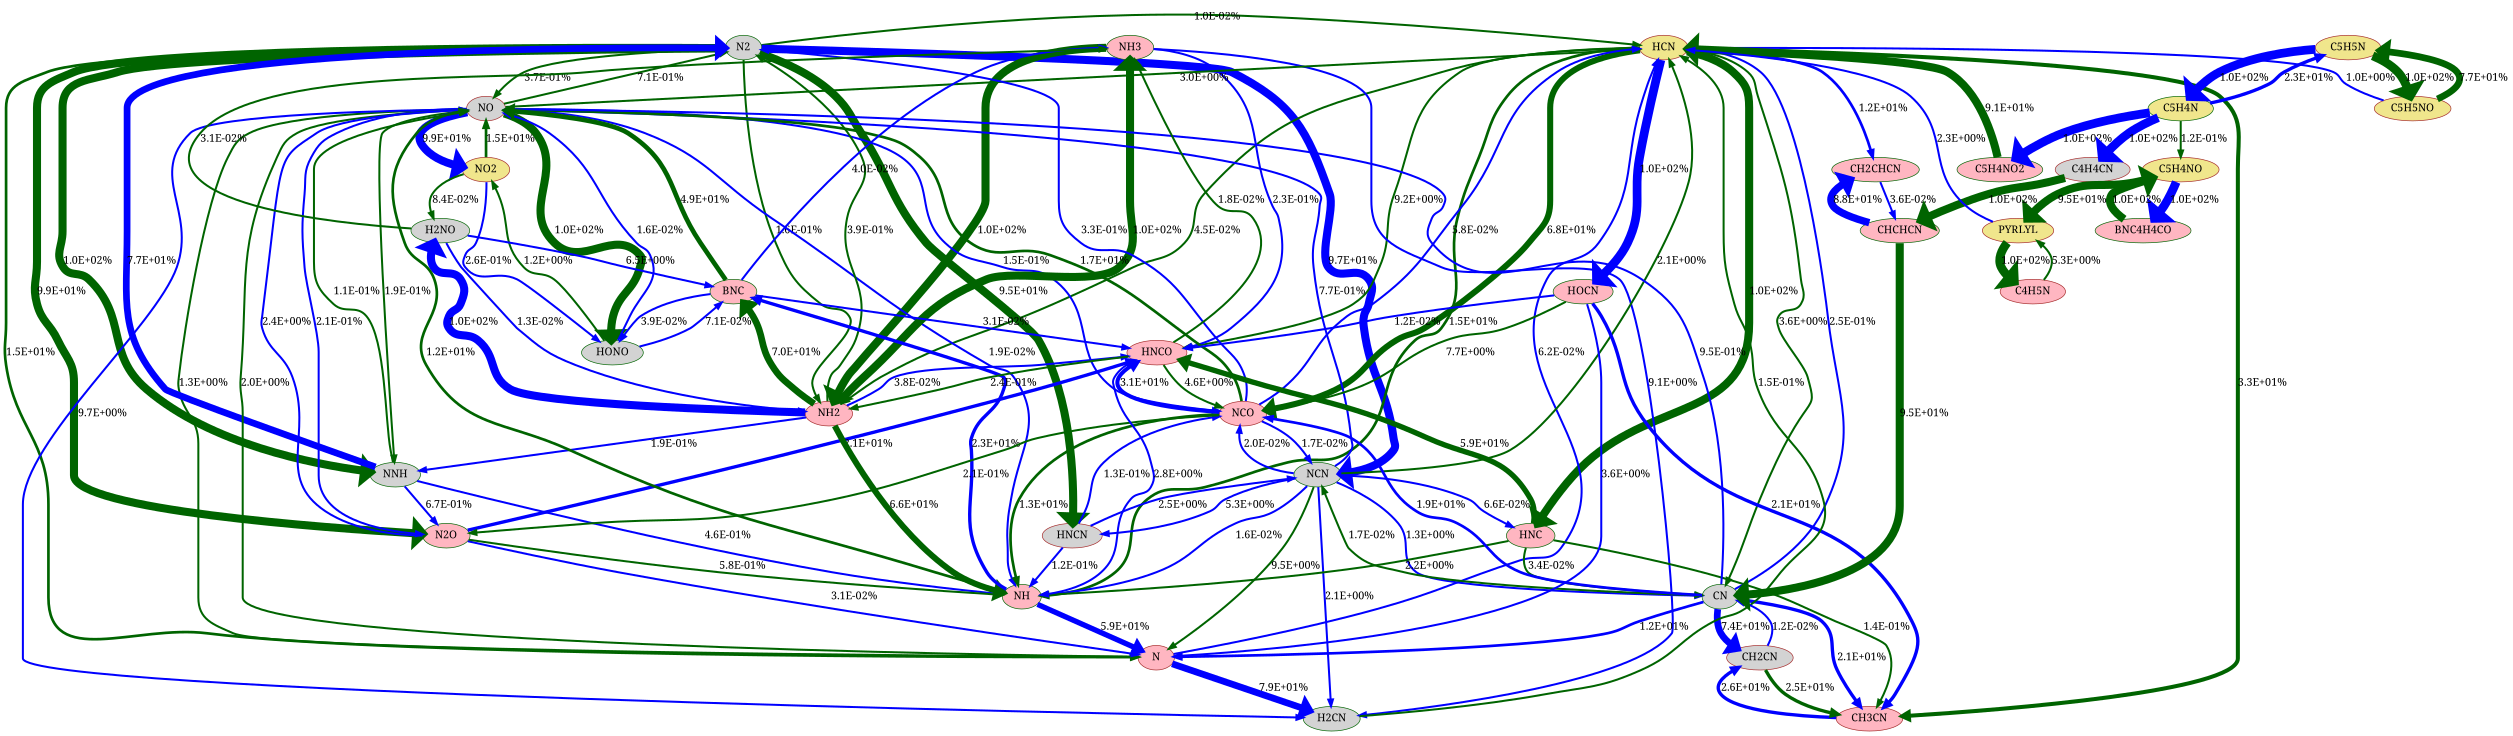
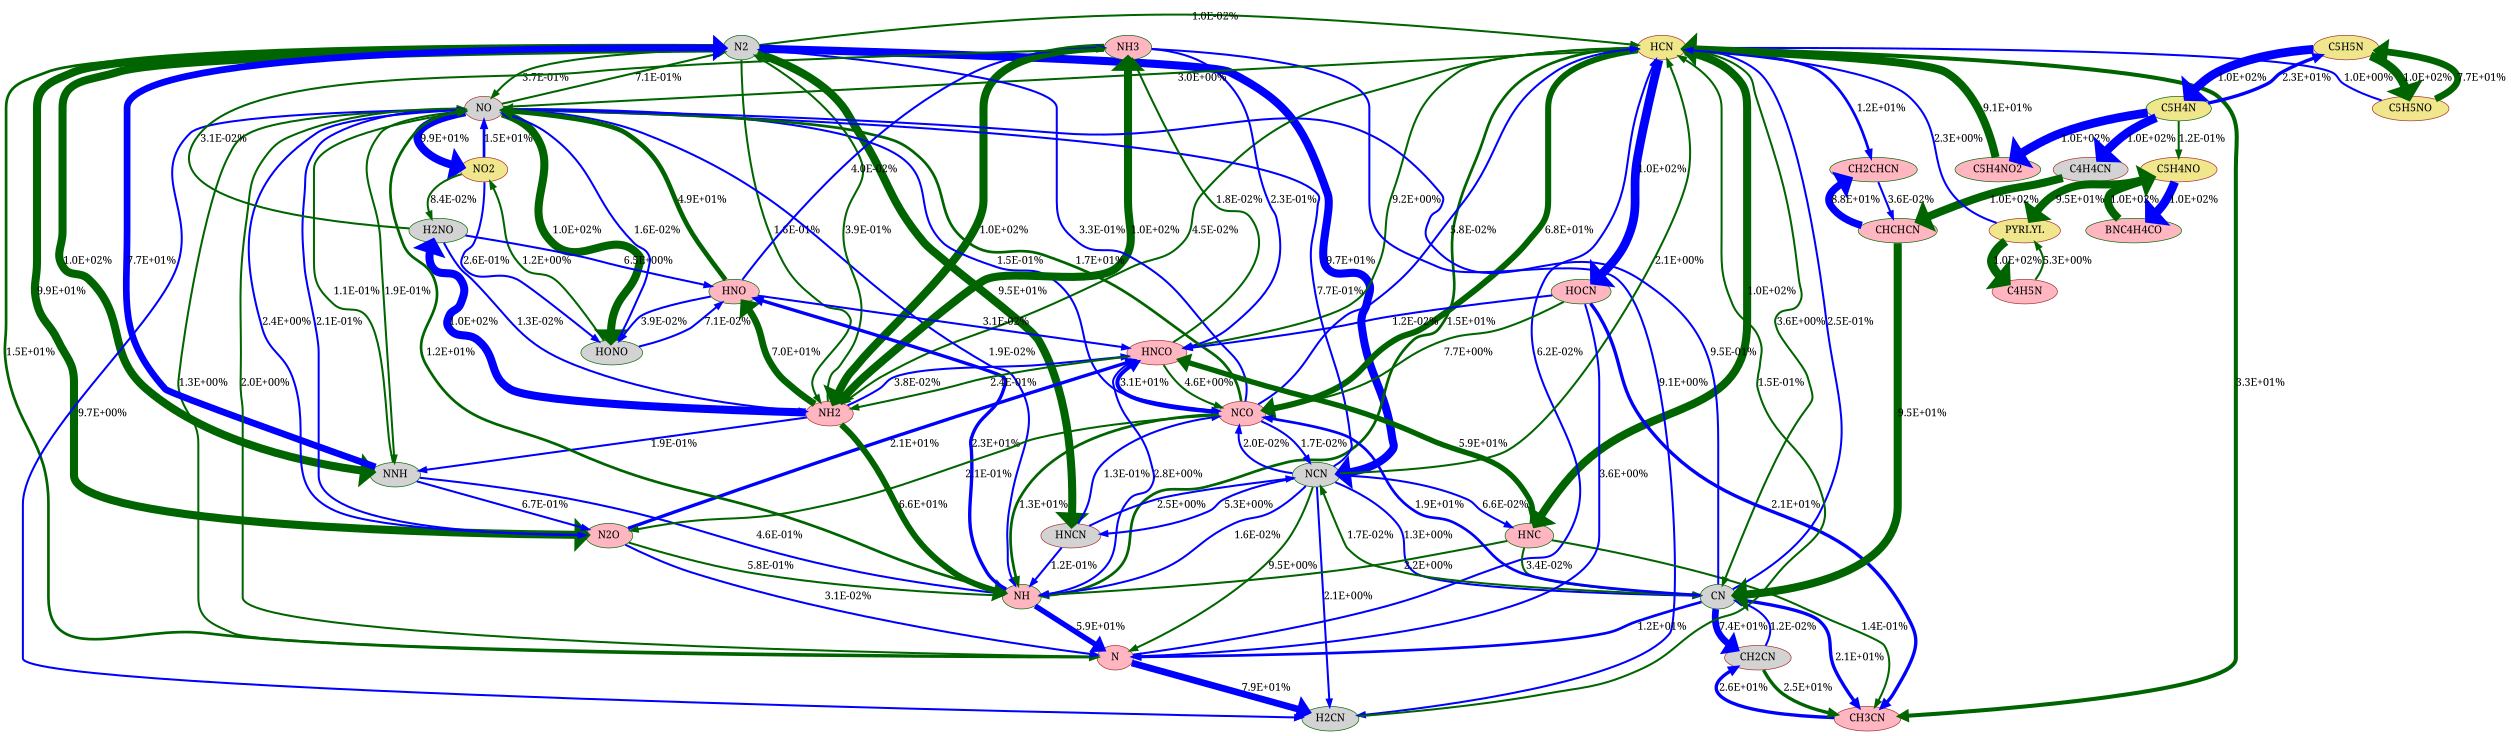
  digraph {
    b="0,0,1558,558"
    rankdir=TB
    splines=True
    node [color=darkgreen fillcolor=lightpink fontname=serif fontsize=16 style=filled]
    edge [color=blue fontcolor=black fontname=serif fontsize=16 penwidth=3]
    N2 [fillcolor=lightgrey]
    HCN [color=brown fillcolor=khaki]
    NH3
    C5H5N [color=brown fillcolor=khaki]
    NO [color=brown fillcolor=lightgrey]
    NNH [fillcolor=lightgrey]
    N [color=brown]
    N2O
    NH2 [color=brown]
    NCN [fillcolor=lightgrey]
    HNCN [color=brown fillcolor=lightgrey]
    NH
    NCO [color=brown]
    HNC
    CN [fillcolor=lightgrey]
    HNCO [color=brown]
    CH2CHCN
    HOCN
    CH3CN [color=brown]
    H2CN [fillcolor=lightgrey]
    C5H4N [fillcolor=khaki]
    C5H5NO [color=brown fillcolor=khaki]
    HONO [fillcolor=lightgrey]
    NO2 [color=brown fillcolor=khaki]
-   HNO [label=BNC]
+   HNO
    H2NO [fillcolor=lightgrey]
    CH2CN [color=brown fillcolor=lightgrey]
    CHCHCN
    C5H4NO [color=brown fillcolor=khaki]
    C5H4NO2
    C4H4CN [color=brown fillcolor=lightgrey]
    PYRLYL [color=brown fillcolor=khaki]
    BNC4H4CO
    C4H5N [color=brown]
    subgraph sub_1 {
      rank=source
      N2
      HCN
      NH3
      C5H5N
    }
    N2 -> HCN [color=darkgreen label="1.0E-02%"]
    N2 -> NO [color=darkgreen label="3.7E-01%"]
    N2 -> NNH [color=darkgreen label="1.0E+02%" penwidth=12]
    N2 -> N [color=darkgreen label="1.5E+01%" penwidth=4]
    N2 -> N2O [color=darkgreen label="9.9E+01%" penwidth=12]
    N2 -> NH2 [color=darkgreen label="1.6E-01%"]
    N2 -> NCN [label="9.7E+01%" penwidth=12]
    N2 -> HNCN [color=darkgreen label="9.5E+01%" penwidth=12]
    HCN -> NH2 [color=darkgreen label="4.5E-02%"]
    HCN -> NH [color=darkgreen label="1.5E+01%" penwidth=4]
    HCN -> NCO [color=darkgreen label="6.8E+01%" penwidth=9]
    HCN -> HNC [color=darkgreen label="1.0E+02%" penwidth=12]
    HCN -> CN [color=darkgreen label="3.6E+00%"]
    HCN -> HNCO [color=darkgreen label="9.2E+00%"]
    HCN -> CH2CHCN [label="1.2E+01%" penwidth=4]
    HCN -> HOCN [label="1.0E+02%" penwidth=13]
    HCN -> CH3CN [color=darkgreen label="3.3E+01%" penwidth=6]
    NH3 -> NH2 [color=darkgreen label="1.0E+02%" penwidth=12]
    NH3 -> HNCO [label="2.3E-01%"]
    NH3 -> H2CN [label="9.1E+00%"]
    C5H5N -> C5H4N [label="1.0E+02%" penwidth=13]
    C5H5N -> C5H5NO [color=darkgreen label="1.0E+02%" penwidth=13]
    NO -> N2 [color=darkgreen label="7.1E-01%"]
    NO -> HCN [color=darkgreen label="3.0E+00%"]
    NO -> NNH [color=darkgreen label="1.9E-01%"]
    NO -> N [color=darkgreen label="1.3E+00%"]
    NO -> N2O [label="2.1E-01%"]
    NO -> NH [label="1.9E-02%"]
    NO -> NCO [label="1.5E-01%"]
    NO -> H2CN [label="9.7E+00%"]
    NO -> HONO [color=darkgreen label="1.0E+02%" penwidth=12]
    NO -> NO2 [label="9.9E+01%" penwidth=12]
    NNH -> N2 [label="7.7E+01%" penwidth=10]
    NNH -> NO [color=darkgreen label="1.1E-01%"]
    NNH -> N2O [label="6.7E-01%"]
    NNH -> NH [label="4.6E-01%"]
    N -> HCN [label="6.2E-02%"]
    N -> NO [color=darkgreen label="2.0E+00%"]
    N -> H2CN [label="7.9E+01%" penwidth=10]
    N2O -> NO [label="2.4E+00%"]
    N2O -> N [label="3.1E-02%"]
    N2O -> NH [color=darkgreen label="5.8E-01%"]
    N2O -> HNCO [label="2.1E+01%" penwidth=5]
    NH2 -> N2 [color=darkgreen label="3.9E-01%"]
    NH2 -> NH3 [color=darkgreen label="1.0E+02%" penwidth=12]
    NH2 -> NNH [label="1.9E-01%"]
    NH2 -> NH [color=darkgreen label="6.6E+01%" penwidth=9]
    NH2 -> HNCO [label="3.8E-02%"]
    NH2 -> HNO [color=darkgreen label="7.0E+01%" penwidth=10]
    NH2 -> H2NO [label="1.0E+02%" penwidth=12]
    NCN -> HCN [color=darkgreen label="2.1E+00%"]
    NCN -> NO [label="7.7E-01%"]
    NCN -> N [color=darkgreen label="9.5E+00%"]
    NCN -> HNCN [label="5.3E+00%"]
    NCN -> NH [label="1.6E-02%"]
    NCN -> NCO [label="2.0E-02%"]
    NCN -> HNC [label="6.6E-02%"]
    NCN -> CN [label="1.3E+00%"]
    NCN -> H2CN [label="2.1E+00%"]
    HNCN -> NCN [label="2.5E+00%"]
    HNCN -> NH [label="1.2E-01%"]
    HNCN -> NCO [label="1.3E-01%"]
    NH -> NO [color=darkgreen label="1.2E+01%" penwidth=4]
    NH -> N [label="5.9E+01%" penwidth=8]
    NH -> HNO [label="2.3E+01%" penwidth=5]
    NCO -> N2 [label="3.3E-01%"]
    NCO -> HCN [label="5.8E-02%"]
    NCO -> NO [color=darkgreen label="1.7E+01%" penwidth=4]
    NCO -> N2O [color=darkgreen label="2.1E-01%"]
    NCO -> NCN [label="1.7E-02%"]
    NCO -> NH [color=darkgreen label="1.3E+01%" penwidth=4]
    NCO -> HNCO [label="3.1E+01%" penwidth=6]
    HNC -> NH [color=darkgreen label="2.2E+00%"]
    HNC -> CN [color=darkgreen label="3.4E-02%"]
    HNC -> HNCO [color=darkgreen label="5.9E+01%" penwidth=8]
    HNC -> CH3CN [color=darkgreen label="1.4E-01%"]
    CN -> HCN [label="2.5E-01%"]
    CN -> NO [label="9.5E-01%"]
    CN -> N [label="1.2E+01%" penwidth=4]
    CN -> NCN [color=darkgreen label="1.7E-02%"]
    CN -> NCO [label="1.9E+01%" penwidth=4]
    CN -> CH3CN [label="2.1E+01%" penwidth=5]
    CN -> CH2CN [label="7.4E+01%" penwidth=10]
    HNCO -> NH3 [color=darkgreen label="1.8E-02%"]
    HNCO -> NH2 [color=darkgreen label="2.4E-01%"]
    HNCO -> NH [label="2.8E+00%"]
    HNCO -> NCO [color=darkgreen label="4.6E+00%"]
    CH2CHCN -> CHCHCN [label="3.6E-02%"]
    HOCN -> N [label="3.6E+00%"]
    HOCN -> NCO [color=darkgreen label="7.7E+00%"]
    HOCN -> HNCO [label="1.2E-02%"]
    HOCN -> CH3CN [label="2.1E+01%" penwidth=5]
    CH3CN -> CH2CN [label="2.6E+01%" penwidth=5]
    H2CN -> HCN [color=darkgreen label="1.5E-01%"]
    C5H4N -> C5H5N [label="2.3E+01%" penwidth=5]
    C5H4N -> C5H4NO [color=darkgreen label="1.2E-01%"]
    C5H4N -> C5H4NO2 [label="1.0E+02%" penwidth=13]
    C5H4N -> C4H4CN [label="1.0E+02%" penwidth=13]
    C5H5NO -> HCN [label="1.0E+00%"]
    C5H5NO -> C5H5N [color=darkgreen label="7.7E+01%" penwidth=10]
    HONO -> NO [label="1.6E-02%"]
    HONO -> NO2 [color=darkgreen label="1.2E+00%"]
    HONO -> HNO [label="7.1E-02%"]
-   NO2 -> NO [color=darkgreen label="1.5E+01%" penwidth=4]
+   NO2 -> NO [label="1.5E+01%" penwidth=4]
    NO2 -> HONO [label="2.6E-01%"]
    NO2 -> H2NO [color=darkgreen label="8.4E-02%"]
    HNO -> NH3 [label="4.0E-02%"]
    HNO -> NO [color=darkgreen label="4.9E+01%" penwidth=7]
    HNO -> HNCO [label="3.1E-02%"]
    HNO -> HONO [label="3.9E-02%"]
    H2NO -> NH3 [color=darkgreen label="3.1E-02%"]
    H2NO -> NH2 [label="1.3E-02%"]
    H2NO -> HNO [label="6.5E+00%"]
    CH2CN -> CN [label="1.2E-02%"]
    CH2CN -> CH3CN [color=darkgreen label="2.5E+01%" penwidth=5]
    CHCHCN -> CN [color=darkgreen label="9.5E+01%" penwidth=12]
    CHCHCN -> CH2CHCN [label="8.8E+01%" penwidth=11]
    C5H4NO -> PYRLYL [color=darkgreen label="9.5E+01%" penwidth=12]
    C5H4NO -> BNC4H4CO [label="1.0E+02%" penwidth=13]
    C5H4NO2 -> HCN [color=darkgreen label="9.1E+01%" penwidth=12]
    C4H4CN -> CHCHCN [color=darkgreen label="1.0E+02%" penwidth=12]
    PYRLYL -> HCN [label="2.3E+00%"]
    PYRLYL -> C4H5N [color=darkgreen label="1.0E+02%" penwidth=13]
    BNC4H4CO -> C5H4NO [color=darkgreen label="1.0E+02%" penwidth=12]
    C4H5N -> PYRLYL [color=darkgreen label="5.3E+00%"]
  }
